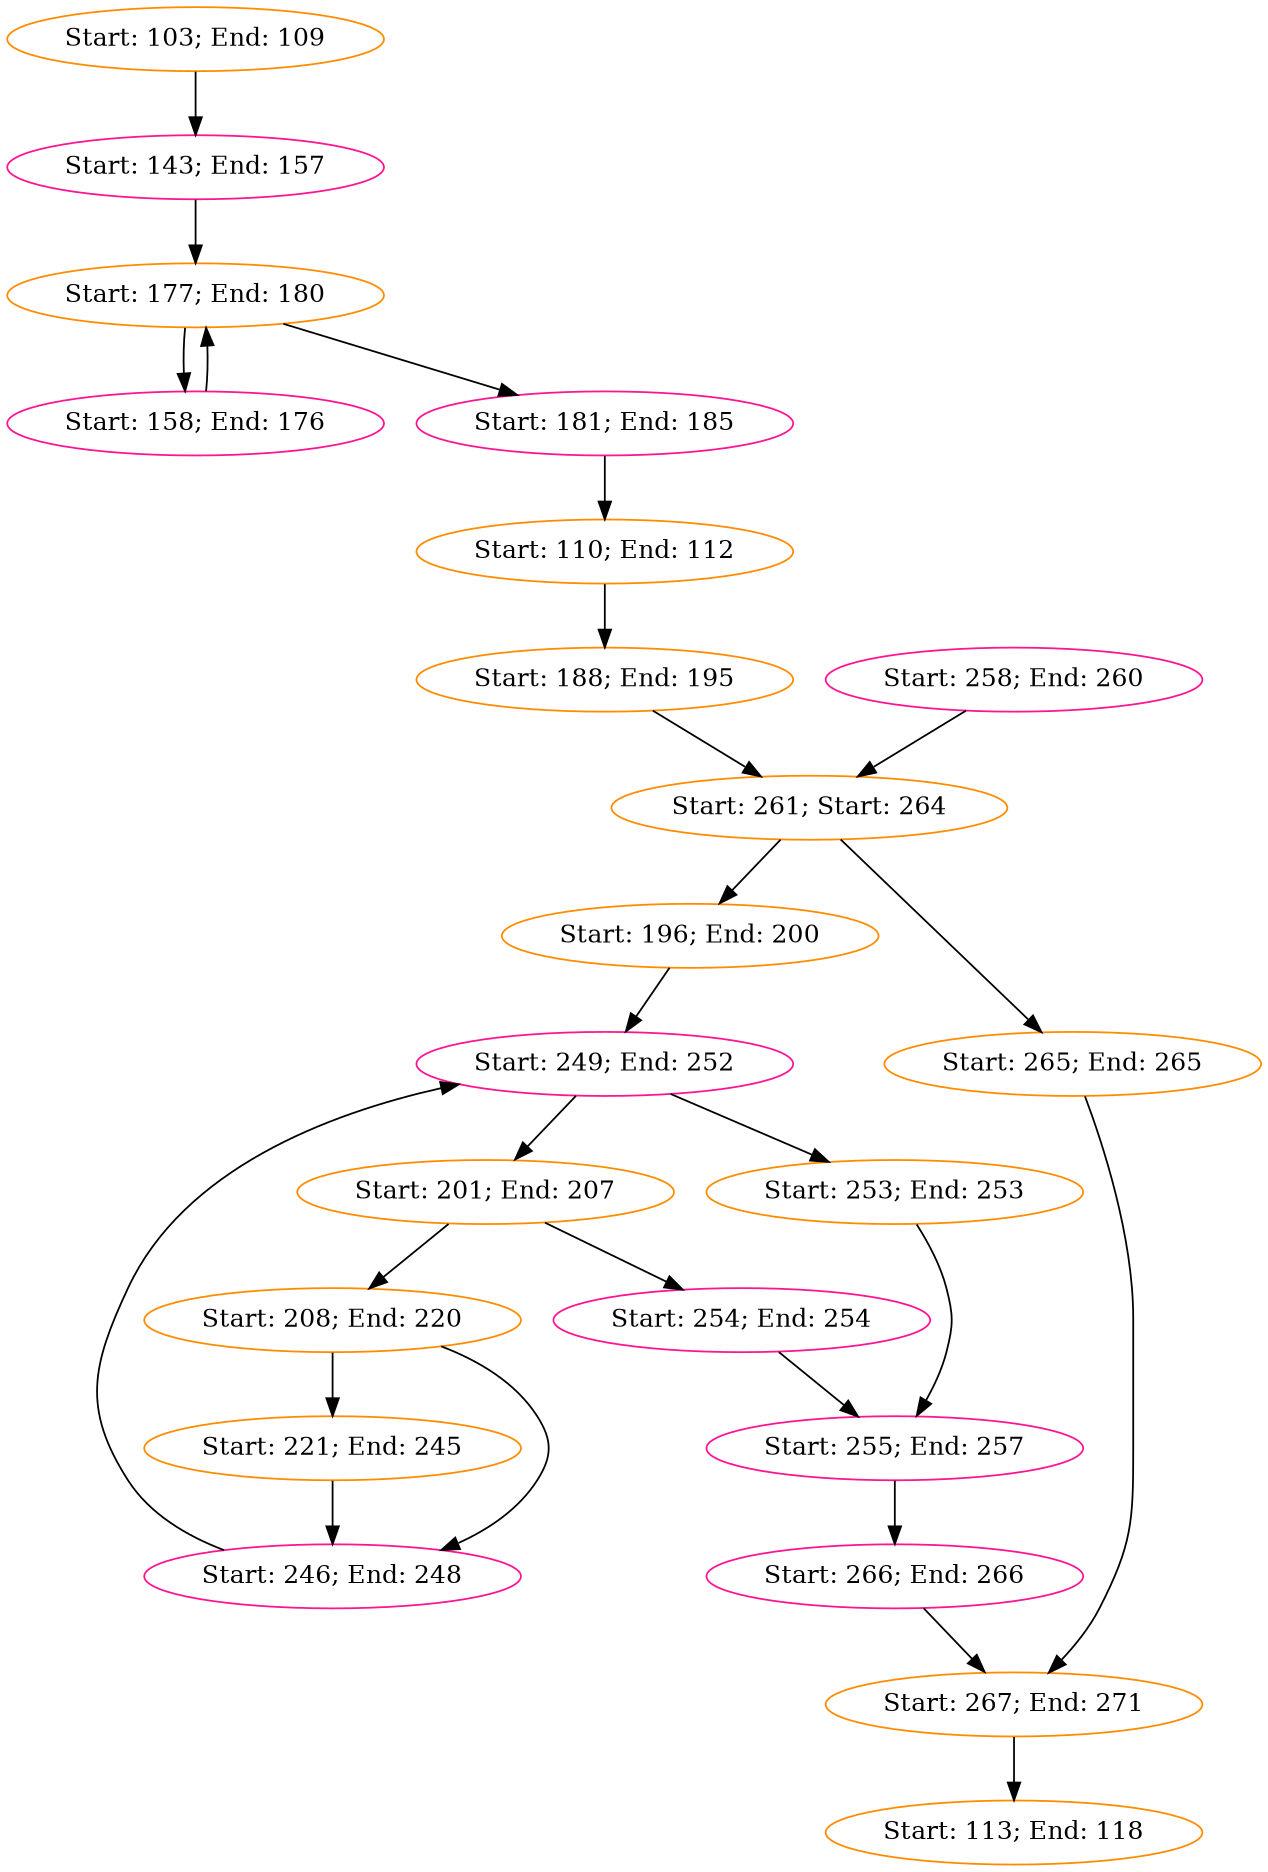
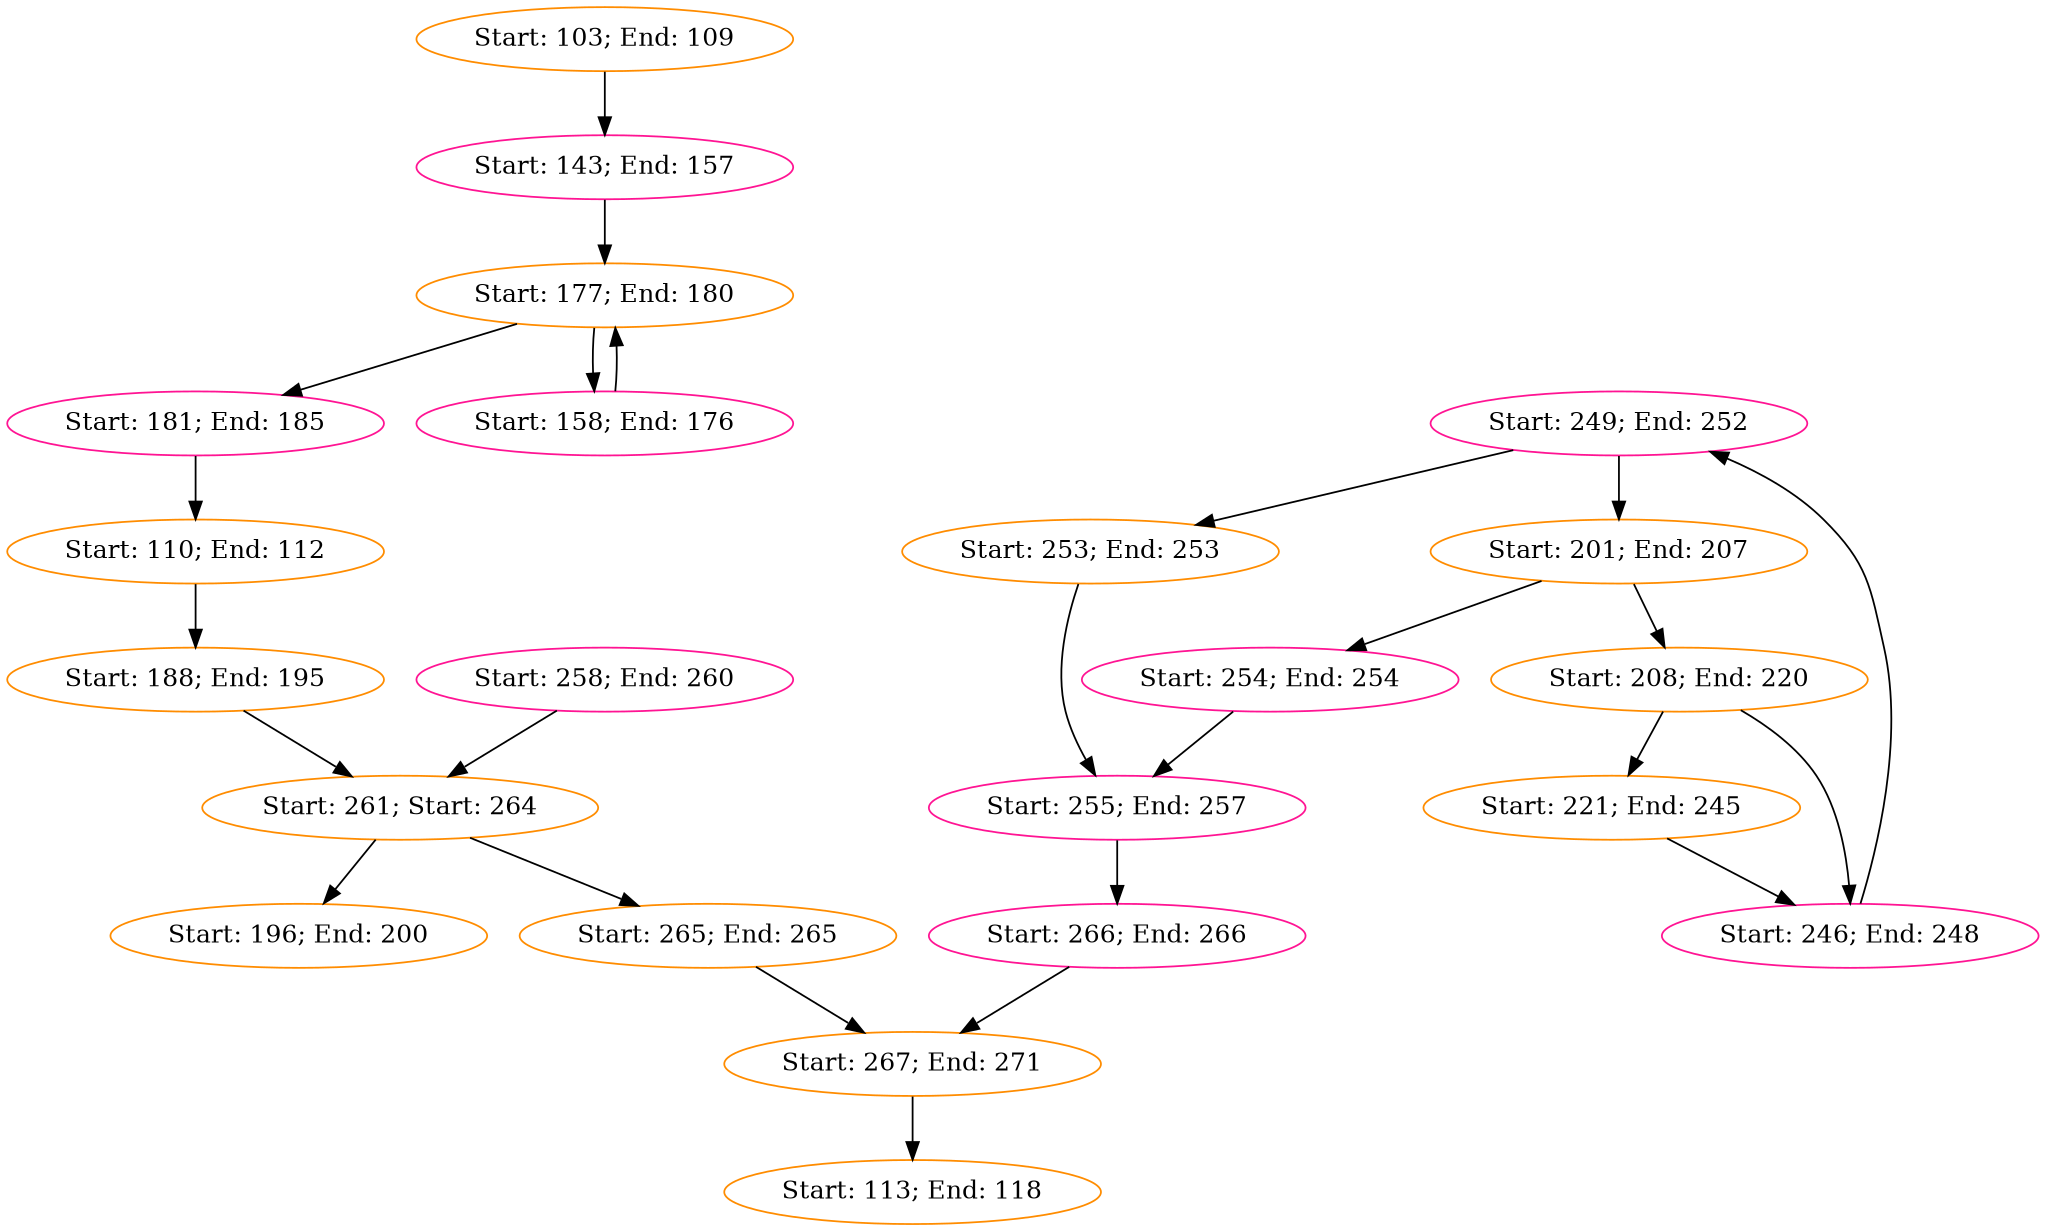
  strict digraph {
    node [color=darkorange]
    n1 [block="Basic Block starting at line 103 with 7 instructions" label="Start: 103; End: 109"]
    n2 [block="Basic Block starting at line 143 with 15 instructions" color=deeppink label="Start: 143; End: 157"]
    n3 [block="Basic Block starting at line 177 with 4 instructions" label="Start: 177; End: 180"]
    n4 [block="Basic Block starting at line 158 with 19 instructions" color=deeppink label="Start: 158; End: 176"]
    n5 [block="Basic Block starting at line 181 with 5 instructions" color=deeppink label="Start: 181; End: 185"]
    n6 [block="Basic Block starting at line 110 with 3 instructions" label="Start: 110; End: 112"]
    n7 [block="Basic Block starting at line 188 with 8 instructions" label="Start: 188; End: 195"]
    n8 [block="Basic Block starting at line 261 with 4 instructions" label="Start: 261; Start: 264"]
    n9 [block="Basic Block starting at line 196 with 5 instructions" label="Start: 196; End: 200"]
    n10 [block="Basic Block starting at line 265 with 1 instructions" label="Start: 265; End: 265"]
    n11 [block="Basic Block starting at line 113 with 6 instructions" label="Start: 113; End: 118"]
    n12 [block="Basic Block starting at line 249 with 4 instructions" color=deeppink label="Start: 249; End: 252"]
    n13 [block="Basic Block starting at line 267 with 5 instructions" label="Start: 267; End: 271"]
    n14 [block="Basic Block starting at line 201 with 7 instructions" label="Start: 201; End: 207"]
    n15 [block="Basic Block starting at line 253 with 1 instructions" label="Start: 253; End: 253"]
    n16 [block="Basic Block starting at line 208 with 13 instructions" label="Start: 208; End: 220"]
    n17 [block="Basic Block starting at line 254 with 1 instructions" color=deeppink label="Start: 254; End: 254"]
    n18 [block="Basic Block starting at line 255 with 3 instructions" color=deeppink label="Start: 255; End: 257"]
    n19 [block="Basic Block starting at line 221 with 25 instructions" label="Start: 221; End: 245"]
    n20 [block="Basic Block starting at line 246 with 3 instructions" color=deeppink label="Start: 246; End: 248"]
    n21 [block="Basic Block starting at line 266 with 1 instructions" color=deeppink label="Start: 266; End: 266"]
    n22 [block="Basic Block starting at line 258 with 3 instructions" color=deeppink label="Start: 258; End: 260"]
    n1 -> n2
    n2 -> n3
    n3 -> n4
    n3 -> n5
    n4 -> n3
    n5 -> n6
    n6 -> n7
    n7 -> n8
    n8 -> n9
    n8 -> n10
-   n9 -> n12
    n10 -> n13
    n12 -> n14
    n12 -> n15
    n13 -> n11
    n14 -> n16
    n14 -> n17
    n15 -> n18
    n16 -> n19
    n16 -> n20
    n17 -> n18
    n18 -> n21
    n19 -> n20
    n20 -> n12
    n21 -> n13
    n22 -> n8
  }
